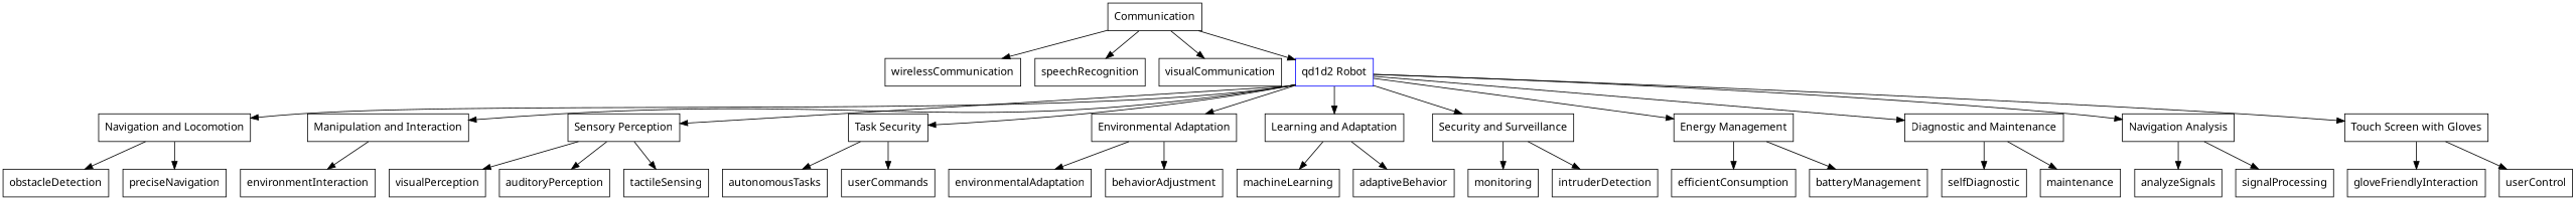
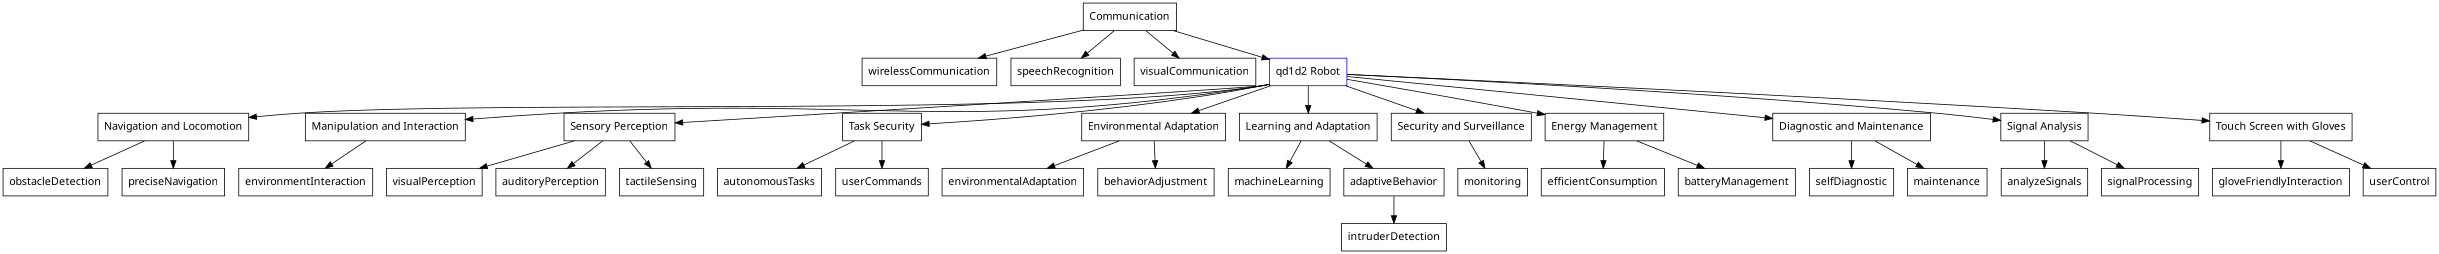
  digraph {
    fontname="Noto Sans"
    node [fontname="Noto Sans" shape=box]
    edge [fontname="Noto Sans"]
    n1 [label="Navigation and Locomotion"]
    obstacleDetection
    preciseNavigation
    n4 [label="Manipulation and Interaction"]
    environmentInteraction
    n6 [label=Communication]
    wirelessCommunication
    speechRecognition
    visualCommunication
    n10 [color=blue label="qd1d2 Robot"]
    n11 [label="Sensory Perception"]
    visualPerception
    auditoryPerception
    tactileSensing
    n15 [label="Task Security"]
    autonomousTasks
    userCommands
    n18 [label="Environmental Adaptation"]
    environmentalAdaptation
    behaviorAdjustment
    n21 [label="Learning and Adaptation"]
    machineLearning
    adaptiveBehavior
    n24 [label="Security and Surveillance"]
    monitoring
    intruderDetection
    n27 [label="Energy Management"]
    efficientConsumption
    batteryManagement
    n30 [label="Diagnostic and Maintenance"]
    selfDiagnostic
    maintenance
-   n33 [label="Navigation Analysis"]
+   n33 [label="Signal Analysis"]
    analyzeSignals
    signalProcessing
    n36 [label="Touch Screen with Gloves"]
    gloveFriendlyInteraction
    userControl
    n1 -> obstacleDetection
    n1 -> preciseNavigation
    n4 -> environmentInteraction
    n6 -> wirelessCommunication
    n6 -> speechRecognition
    n6 -> visualCommunication
    n6 -> n10
    n10 -> n1
    n10 -> n4
    n10 -> n11
    n10 -> n15
    n10 -> n18
    n10 -> n21
    n10 -> n24
    n10 -> n27
    n10 -> n30
    n10 -> n33
    n10 -> n36
    n11 -> visualPerception
    n11 -> auditoryPerception
    n11 -> tactileSensing
    n15 -> autonomousTasks
    n15 -> userCommands
    n18 -> environmentalAdaptation
    n18 -> behaviorAdjustment
    n21 -> machineLearning
    n21 -> adaptiveBehavior
    n24 -> monitoring
-   n24 -> intruderDetection
+   adaptiveBehavior -> intruderDetection
    n27 -> efficientConsumption
    n27 -> batteryManagement
    n30 -> selfDiagnostic
    n30 -> maintenance
    n33 -> analyzeSignals
    n33 -> signalProcessing
    n36 -> gloveFriendlyInteraction
    n36 -> userControl
  }
